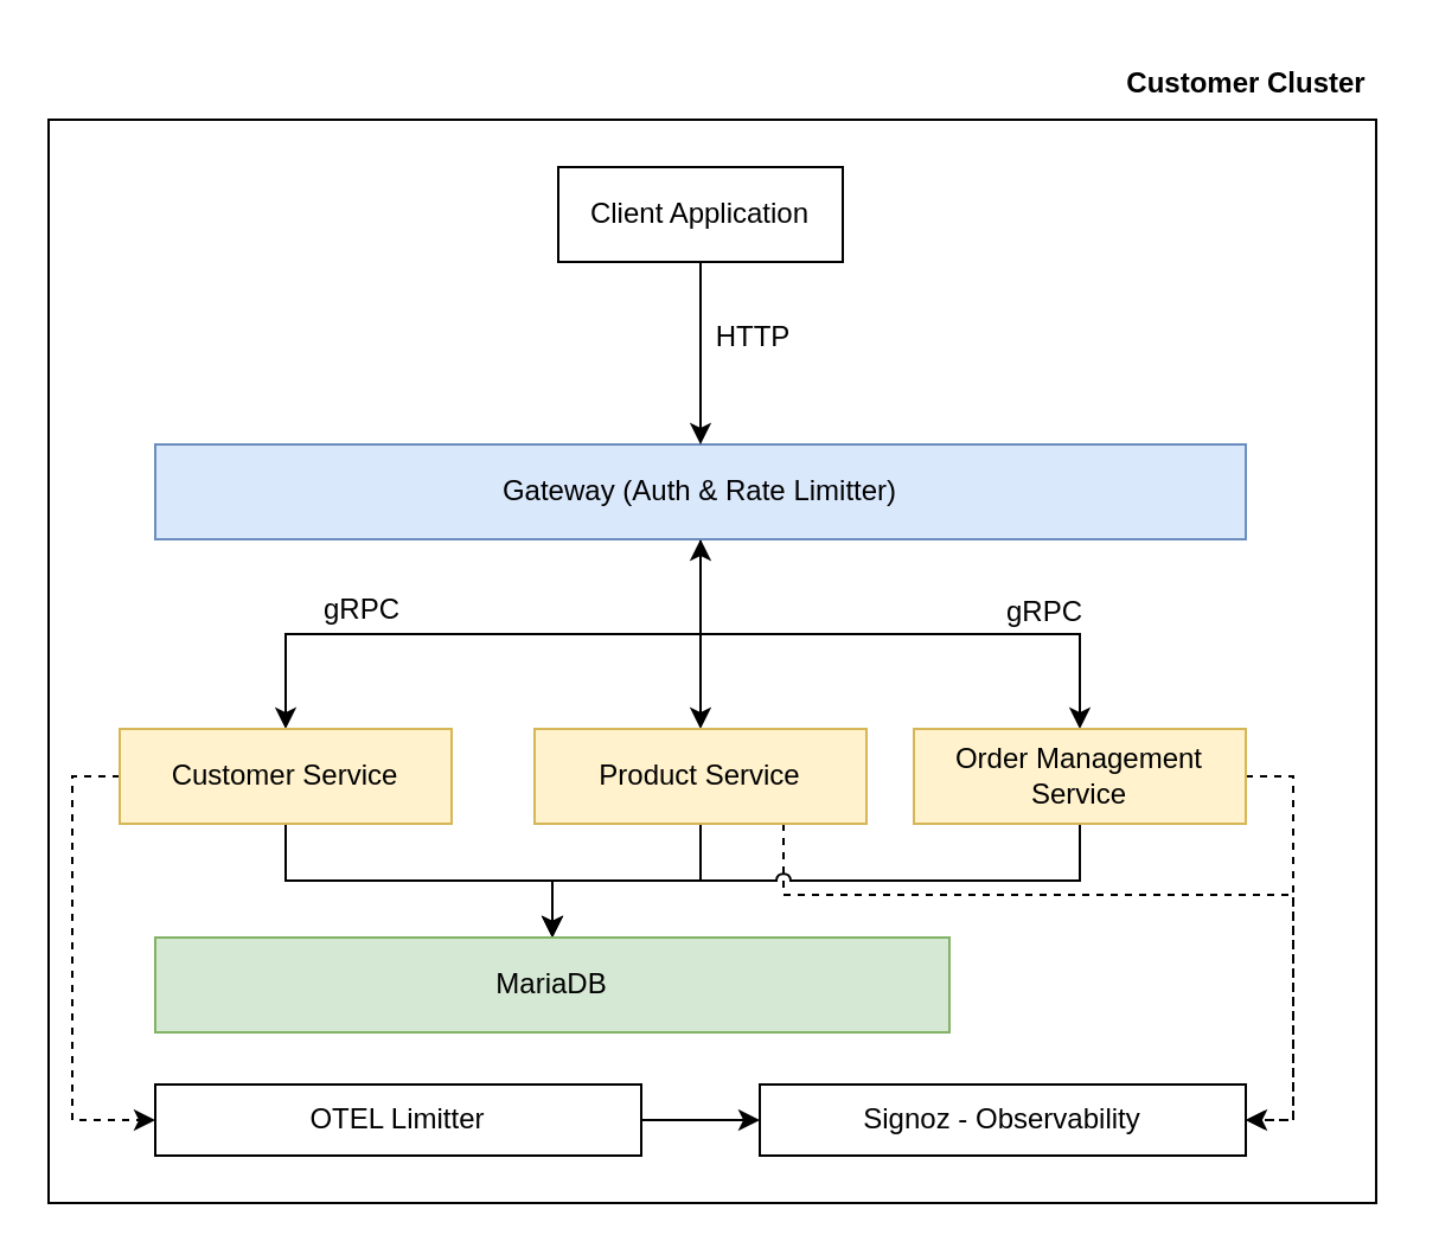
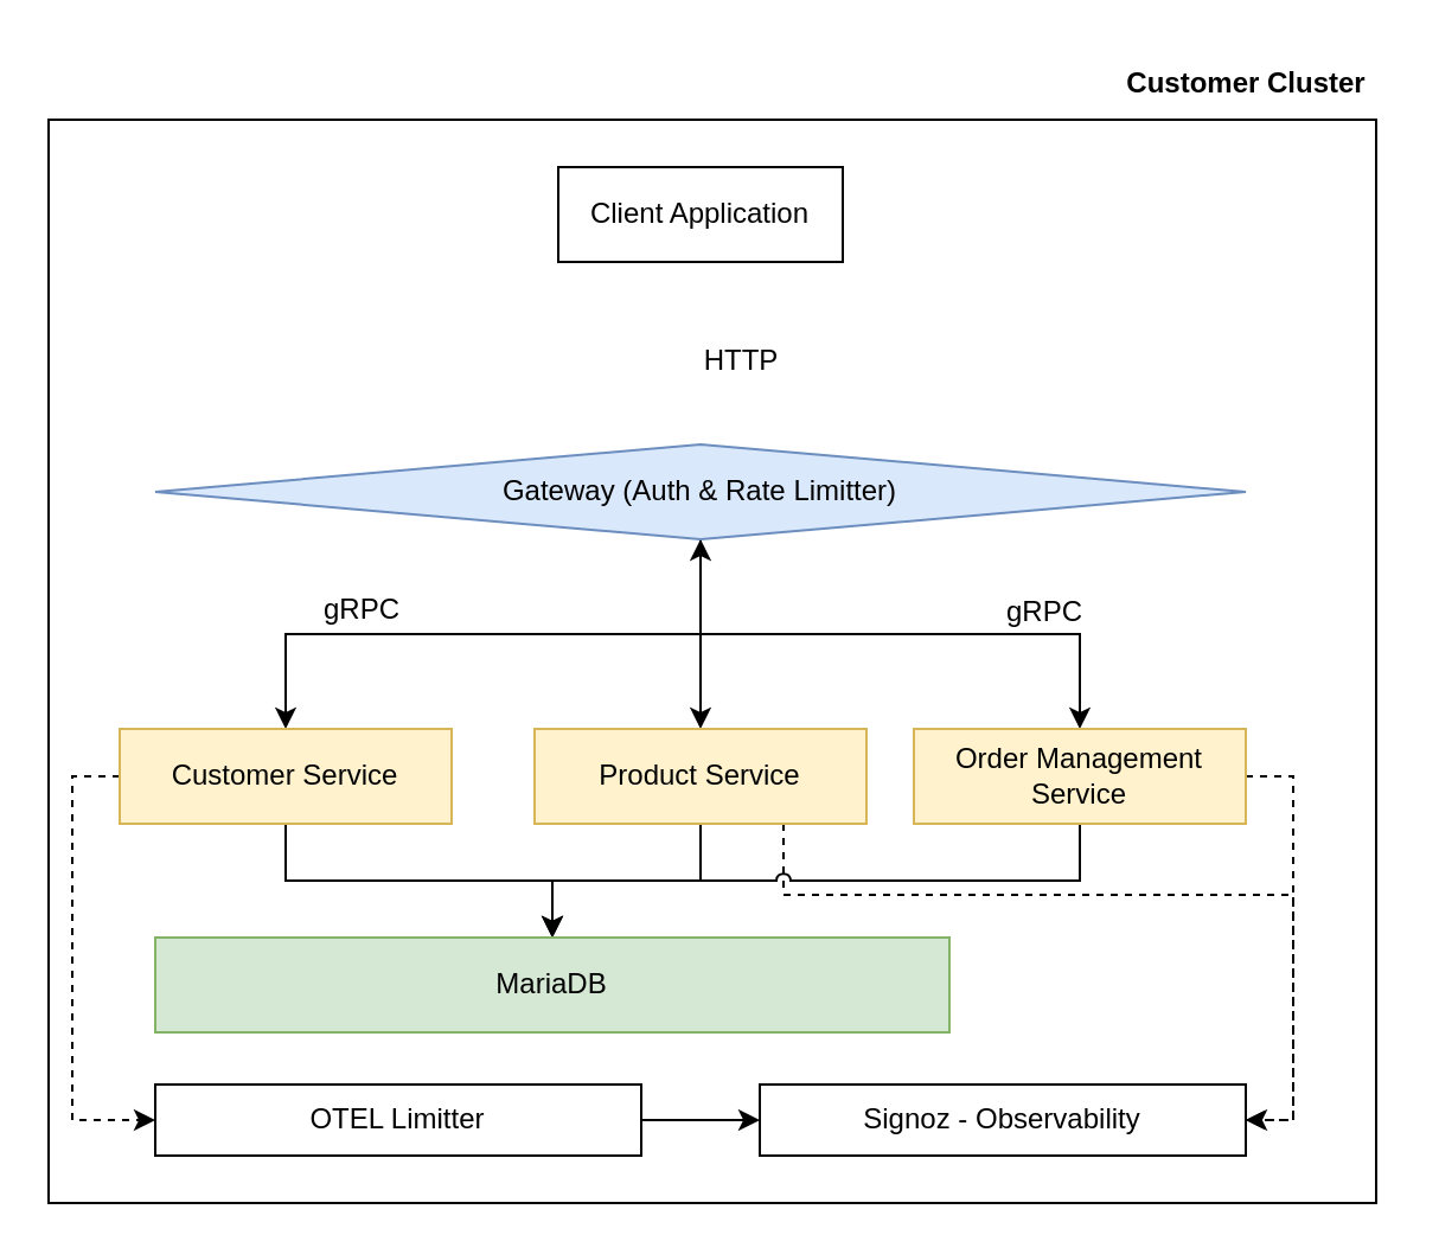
  <mxCell id="0" />
  <mxCell id="1" parent="0" />
  <mxCell id="2" value="" style="rounded=0;whiteSpace=wrap;html=1;" vertex="1" parent="1"><mxGeometry x="20" y="50" width="560" height="457" as="geometry" /></mxCell>
  <mxCell id="3" style="edgeStyle=orthogonalEdgeStyle;rounded=0;orthogonalLoop=1;jettySize=auto;html=1;exitX=0.5;exitY=1;exitDx=0;exitDy=0;startArrow=classic;startFill=1;" edge="1" parent="1" source="6" target="9"><mxGeometry relative="1" as="geometry" /></mxCell>
  <mxCell id="4" style="edgeStyle=orthogonalEdgeStyle;rounded=0;orthogonalLoop=1;jettySize=auto;html=1;exitX=0.5;exitY=1;exitDx=0;exitDy=0;" edge="1" parent="1" source="6" target="15"><mxGeometry relative="1" as="geometry" /></mxCell>
  <mxCell id="5" style="edgeStyle=orthogonalEdgeStyle;rounded=0;orthogonalLoop=1;jettySize=auto;html=1;exitX=0.5;exitY=1;exitDx=0;exitDy=0;entryX=0.5;entryY=0;entryDx=0;entryDy=0;" edge="1" parent="1" source="6" target="12"><mxGeometry relative="1" as="geometry" /></mxCell>
- <mxCell id="6" value="Gateway (Auth &amp;amp; Rate Limitter)" style="rounded=0;whiteSpace=wrap;html=1;fillColor=#dae8fc;strokeColor=#6c8ebf;" vertex="1" parent="1"><mxGeometry x="65" y="187" width="460" height="40" as="geometry" /></mxCell>
+ <mxCell id="6" value="Gateway (Auth &amp;amp; Rate Limitter)" style="rhombus;whiteSpace=wrap;html=1;fillColor=#dae8fc;strokeColor=#6c8ebf;" vertex="1" parent="1"><mxGeometry x="65" y="187" width="460" height="40" as="geometry" /></mxCell>
  <mxCell id="7" style="edgeStyle=orthogonalEdgeStyle;rounded=0;orthogonalLoop=1;jettySize=auto;html=1;exitX=0.5;exitY=1;exitDx=0;exitDy=0;" edge="1" parent="1" source="9" target="18"><mxGeometry relative="1" as="geometry" /></mxCell>
  <mxCell id="8" style="edgeStyle=orthogonalEdgeStyle;rounded=0;orthogonalLoop=1;jettySize=auto;html=1;exitX=0;exitY=0.5;exitDx=0;exitDy=0;entryX=0;entryY=0.5;entryDx=0;entryDy=0;dashed=1;" edge="1" parent="1" source="9" target="23"><mxGeometry relative="1" as="geometry" /></mxCell>
  <mxCell id="9" value="Customer Service" style="rounded=0;whiteSpace=wrap;html=1;fillColor=#fff2cc;strokeColor=#d6b656;" vertex="1" parent="1"><mxGeometry x="50" y="307" width="140" height="40" as="geometry" /></mxCell>
  <mxCell id="10" style="edgeStyle=orthogonalEdgeStyle;rounded=0;orthogonalLoop=1;jettySize=auto;html=1;exitX=0.5;exitY=1;exitDx=0;exitDy=0;entryX=0.5;entryY=0;entryDx=0;entryDy=0;" edge="1" parent="1" source="12" target="18"><mxGeometry relative="1" as="geometry" /></mxCell>
  <mxCell id="11" style="edgeStyle=orthogonalEdgeStyle;rounded=0;orthogonalLoop=1;jettySize=auto;html=1;exitX=0.75;exitY=1;exitDx=0;exitDy=0;entryX=1;entryY=0.5;entryDx=0;entryDy=0;jumpStyle=arc;dashed=1;endArrow=open;" edge="1" parent="1" source="12" target="24"><mxGeometry relative="1" as="geometry"><Array as="points"><mxPoint x="330" y="377" /><mxPoint x="545" y="377" /><mxPoint x="545" y="472" /></Array></mxGeometry></mxCell>
  <mxCell id="12" value="Product Service" style="rounded=0;whiteSpace=wrap;html=1;fillColor=#fff2cc;strokeColor=#d6b656;" vertex="1" parent="1"><mxGeometry x="225" y="307" width="140" height="40" as="geometry" /></mxCell>
  <mxCell id="13" style="edgeStyle=orthogonalEdgeStyle;rounded=0;orthogonalLoop=1;jettySize=auto;html=1;exitX=0.5;exitY=1;exitDx=0;exitDy=0;entryX=0.5;entryY=0;entryDx=0;entryDy=0;jumpStyle=arc;" edge="1" parent="1" source="15" target="18"><mxGeometry relative="1" as="geometry" /></mxCell>
  <mxCell id="14" style="edgeStyle=orthogonalEdgeStyle;rounded=0;orthogonalLoop=1;jettySize=auto;html=1;exitX=1;exitY=0.5;exitDx=0;exitDy=0;entryX=1;entryY=0.5;entryDx=0;entryDy=0;dashed=1;" edge="1" parent="1" source="15" target="24"><mxGeometry relative="1" as="geometry" /></mxCell>
  <mxCell id="15" value="Order Management Service" style="rounded=0;whiteSpace=wrap;html=1;fillColor=#fff2cc;strokeColor=#d6b656;" vertex="1" parent="1"><mxGeometry x="385" y="307" width="140" height="40" as="geometry" /></mxCell>
  <mxCell id="16" value="gRPC" style="text;html=1;align=center;verticalAlign=middle;resizable=0;points=[];autosize=1;strokeColor=none;fillColor=none;" vertex="1" parent="1"><mxGeometry x="410" y="243" width="60" height="30" as="geometry" /></mxCell>
  <mxCell id="17" value="gRPC" style="text;html=1;align=center;verticalAlign=middle;resizable=0;points=[];autosize=1;strokeColor=none;fillColor=none;" vertex="1" parent="1"><mxGeometry x="122" y="242" width="60" height="30" as="geometry" /></mxCell>
  <mxCell id="18" value="MariaDB" style="rounded=0;whiteSpace=wrap;html=1;fillColor=#d5e8d4;strokeColor=#82b366;" vertex="1" parent="1"><mxGeometry x="65" y="395" width="335" height="40" as="geometry" /></mxCell>
- <mxCell id="19" style="edgeStyle=orthogonalEdgeStyle;rounded=0;orthogonalLoop=1;jettySize=auto;html=1;exitX=0.5;exitY=1;exitDx=0;exitDy=0;entryX=0.5;entryY=0;entryDx=0;entryDy=0;" edge="1" parent="1" source="20" target="6"><mxGeometry relative="1" as="geometry" /></mxCell>
  <mxCell id="20" value="Client Application" style="rounded=0;whiteSpace=wrap;html=1;" vertex="1" parent="1"><mxGeometry x="235" y="70" width="120" height="40" as="geometry" /></mxCell>
- <mxCell id="21" value="HTTP" style="text;html=1;align=center;verticalAlign=middle;resizable=0;points=[];autosize=1;strokeColor=none;fillColor=none;" vertex="1" parent="1"><mxGeometry x="292" y="127" width="50" height="30" as="geometry" /></mxCell>
+ <mxCell id="21" value="HTTP" style="text;html=1;align=center;verticalAlign=middle;resizable=0;points=[];autosize=1;strokeColor=none;fillColor=none;" vertex="1" parent="1"><mxGeometry x="287" y="137" width="50" height="30" as="geometry" /></mxCell>
  <mxCell id="22" style="edgeStyle=orthogonalEdgeStyle;rounded=0;orthogonalLoop=1;jettySize=auto;html=1;exitX=1;exitY=0.5;exitDx=0;exitDy=0;entryX=0;entryY=0.5;entryDx=0;entryDy=0;" edge="1" parent="1" source="23" target="24"><mxGeometry relative="1" as="geometry" /></mxCell>
  <mxCell id="23" value="OTEL Limitter" style="rounded=0;whiteSpace=wrap;html=1;" vertex="1" parent="1"><mxGeometry x="65" y="457" width="205" height="30" as="geometry" /></mxCell>
  <mxCell id="24" value="Signoz - Observability" style="rounded=0;whiteSpace=wrap;html=1;" vertex="1" parent="1"><mxGeometry x="320" y="457" width="205" height="30" as="geometry" /></mxCell>
  <mxCell id="25" value="Customer Cluster" style="text;html=1;align=center;verticalAlign=middle;resizable=0;points=[];autosize=1;strokeColor=none;fillColor=none;fontStyle=1" vertex="1" parent="1"><mxGeometry x="465" y="20" width="120" height="30" as="geometry" /></mxCell>
